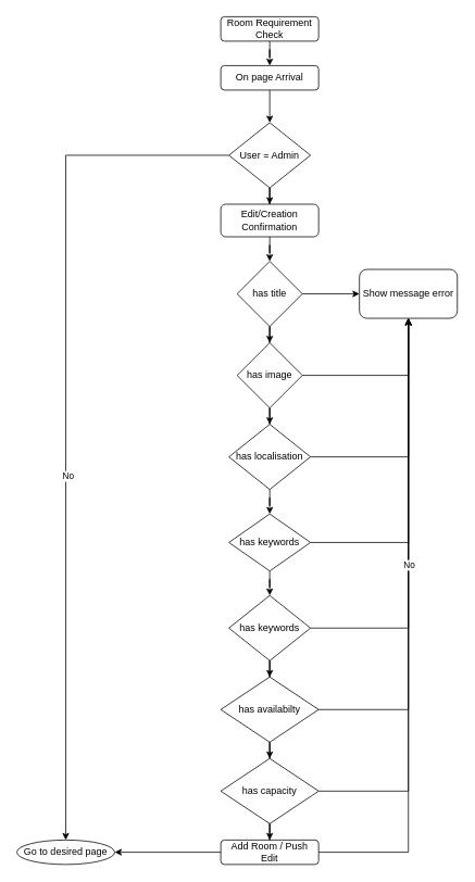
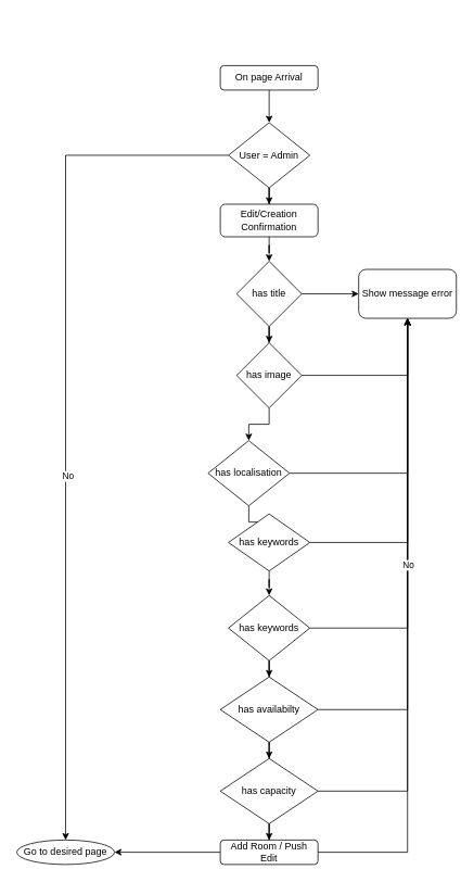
  <mxCell id="0" />
  <mxCell id="1" parent="0" />
- <mxCell id="2" value="" style="edgeStyle=orthogonalEdgeStyle;rounded=0;orthogonalLoop=1;jettySize=auto;html=1;" edge="1" parent="1" source="3" target="26"><mxGeometry relative="1" as="geometry" /></mxCell>
- <mxCell id="3" value="Room Requirement Check" style="rounded=1;whiteSpace=wrap;html=1;" vertex="1" parent="1"><mxGeometry x="270" y="20" width="120" height="30" as="geometry" /></mxCell>
  <mxCell id="4" value="" style="edgeStyle=orthogonalEdgeStyle;rounded=0;orthogonalLoop=1;jettySize=auto;html=1;" edge="1" parent="1" source="6" target="9"><mxGeometry relative="1" as="geometry" /></mxCell>
  <mxCell id="5" value="" style="edgeStyle=orthogonalEdgeStyle;rounded=0;orthogonalLoop=1;jettySize=auto;html=1;" edge="1" parent="1" source="6" target="38"><mxGeometry relative="1" as="geometry" /></mxCell>
  <mxCell id="6" value="has title" style="rhombus;whiteSpace=wrap;html=1;" vertex="1" parent="1"><mxGeometry x="290" y="320" width="80" height="80" as="geometry" /></mxCell>
  <mxCell id="7" value="" style="edgeStyle=orthogonalEdgeStyle;rounded=0;orthogonalLoop=1;jettySize=auto;html=1;" edge="1" parent="1" source="9" target="12"><mxGeometry relative="1" as="geometry" /></mxCell>
  <mxCell id="8" style="edgeStyle=orthogonalEdgeStyle;rounded=0;orthogonalLoop=1;jettySize=auto;html=1;entryX=0.5;entryY=1;entryDx=0;entryDy=0;exitX=1;exitY=0.5;exitDx=0;exitDy=0;" edge="1" parent="1" source="9" target="38"><mxGeometry relative="1" as="geometry" /></mxCell>
  <mxCell id="9" value="has image" style="rhombus;whiteSpace=wrap;html=1;" vertex="1" parent="1"><mxGeometry x="290" y="420" width="80" height="80" as="geometry" /></mxCell>
  <mxCell id="10" value="" style="edgeStyle=orthogonalEdgeStyle;rounded=0;orthogonalLoop=1;jettySize=auto;html=1;" edge="1" parent="1" source="12" target="15"><mxGeometry relative="1" as="geometry" /></mxCell>
  <mxCell id="11" style="edgeStyle=orthogonalEdgeStyle;rounded=0;orthogonalLoop=1;jettySize=auto;html=1;entryX=0.5;entryY=1;entryDx=0;entryDy=0;endArrow=none;" edge="1" parent="1" source="12" target="38"><mxGeometry relative="1" as="geometry" /></mxCell>
- <mxCell id="12" value="has localisation" style="rhombus;whiteSpace=wrap;html=1;" vertex="1" parent="1"><mxGeometry x="280" y="520" width="100" height="80" as="geometry" /></mxCell>
+ <mxCell id="12" value="has localisation" style="rhombus;whiteSpace=wrap;html=1;" vertex="1" parent="1"><mxGeometry x="255" y="540" width="100" height="80" as="geometry" /></mxCell>
  <mxCell id="13" value="" style="edgeStyle=orthogonalEdgeStyle;rounded=0;orthogonalLoop=1;jettySize=auto;html=1;" edge="1" parent="1" source="15" target="18"><mxGeometry relative="1" as="geometry" /></mxCell>
  <mxCell id="14" style="edgeStyle=orthogonalEdgeStyle;rounded=0;orthogonalLoop=1;jettySize=auto;html=1;" edge="1" parent="1" source="15" target="38"><mxGeometry relative="1" as="geometry" /></mxCell>
  <mxCell id="15" value="has keywords" style="rhombus;whiteSpace=wrap;html=1;" vertex="1" parent="1"><mxGeometry x="280" y="630" width="100" height="70" as="geometry" /></mxCell>
  <mxCell id="16" value="" style="edgeStyle=orthogonalEdgeStyle;rounded=0;orthogonalLoop=1;jettySize=auto;html=1;" edge="1" parent="1" source="18" target="29"><mxGeometry relative="1" as="geometry" /></mxCell>
  <mxCell id="17" style="edgeStyle=orthogonalEdgeStyle;rounded=0;orthogonalLoop=1;jettySize=auto;html=1;entryX=0.5;entryY=1;entryDx=0;entryDy=0;" edge="1" parent="1" source="18" target="38"><mxGeometry relative="1" as="geometry" /></mxCell>
  <mxCell id="18" value="has keywords" style="rhombus;whiteSpace=wrap;html=1;" vertex="1" parent="1"><mxGeometry x="280" y="730" width="100" height="80" as="geometry" /></mxCell>
  <mxCell id="19" value="" style="edgeStyle=orthogonalEdgeStyle;rounded=0;orthogonalLoop=1;jettySize=auto;html=1;" edge="1" parent="1" source="22" target="24"><mxGeometry relative="1" as="geometry" /></mxCell>
  <mxCell id="20" style="edgeStyle=orthogonalEdgeStyle;rounded=0;orthogonalLoop=1;jettySize=auto;html=1;exitX=0;exitY=0.5;exitDx=0;exitDy=0;entryX=0.5;entryY=0;entryDx=0;entryDy=0;" edge="1" parent="1" source="22" target="33"><mxGeometry relative="1" as="geometry"><mxPoint x="60" y="190" as="targetPoint" /><Array as="points"><mxPoint x="80" y="190" /></Array></mxGeometry></mxCell>
  <mxCell id="21" value="No" style="edgeLabel;html=1;align=center;verticalAlign=middle;resizable=0;points=[];" vertex="1" connectable="0" parent="20"><mxGeometry x="0.134" y="-3" relative="1" as="geometry"><mxPoint x="5" y="3" as="offset" /></mxGeometry></mxCell>
  <mxCell id="22" value="User = Admin" style="rhombus;whiteSpace=wrap;html=1;" vertex="1" parent="1"><mxGeometry x="280" y="150" width="100" height="80" as="geometry" /></mxCell>
  <mxCell id="23" value="" style="edgeStyle=orthogonalEdgeStyle;rounded=0;orthogonalLoop=1;jettySize=auto;html=1;" edge="1" parent="1" source="24" target="6"><mxGeometry relative="1" as="geometry" /></mxCell>
  <mxCell id="24" value="Edit/Creation Confirmation" style="rounded=1;whiteSpace=wrap;html=1;" vertex="1" parent="1"><mxGeometry x="270" y="250" width="120" height="40" as="geometry" /></mxCell>
  <mxCell id="25" value="" style="edgeStyle=orthogonalEdgeStyle;rounded=0;orthogonalLoop=1;jettySize=auto;html=1;" edge="1" parent="1" source="26" target="22"><mxGeometry relative="1" as="geometry" /></mxCell>
  <mxCell id="26" value="On page Arrival" style="rounded=1;whiteSpace=wrap;html=1;" vertex="1" parent="1"><mxGeometry x="270" y="80" width="120" height="30" as="geometry" /></mxCell>
  <mxCell id="27" value="" style="edgeStyle=orthogonalEdgeStyle;rounded=0;orthogonalLoop=1;jettySize=auto;html=1;" edge="1" parent="1" source="29" target="32"><mxGeometry relative="1" as="geometry" /></mxCell>
  <mxCell id="28" style="edgeStyle=orthogonalEdgeStyle;rounded=0;orthogonalLoop=1;jettySize=auto;html=1;entryX=0.5;entryY=1;entryDx=0;entryDy=0;" edge="1" parent="1" source="29" target="38"><mxGeometry relative="1" as="geometry" /></mxCell>
  <mxCell id="29" value="has availabilty" style="rhombus;whiteSpace=wrap;html=1;" vertex="1" parent="1"><mxGeometry x="270" y="830" width="120" height="80" as="geometry" /></mxCell>
  <mxCell id="30" value="" style="edgeStyle=orthogonalEdgeStyle;rounded=0;orthogonalLoop=1;jettySize=auto;html=1;" edge="1" parent="1" source="32" target="37"><mxGeometry relative="1" as="geometry" /></mxCell>
  <mxCell id="31" style="edgeStyle=orthogonalEdgeStyle;rounded=0;orthogonalLoop=1;jettySize=auto;html=1;entryX=0.5;entryY=1;entryDx=0;entryDy=0;" edge="1" parent="1" source="32" target="38"><mxGeometry relative="1" as="geometry" /></mxCell>
  <mxCell id="32" value="has capacity" style="rhombus;whiteSpace=wrap;html=1;" vertex="1" parent="1"><mxGeometry x="270" y="930" width="120" height="80" as="geometry" /></mxCell>
  <mxCell id="33" value="Go to desired page" style="ellipse;whiteSpace=wrap;html=1;" vertex="1" parent="1"><mxGeometry x="20" y="1030" width="120" height="30" as="geometry" /></mxCell>
  <mxCell id="34" style="edgeStyle=orthogonalEdgeStyle;rounded=0;orthogonalLoop=1;jettySize=auto;html=1;entryX=1;entryY=0.5;entryDx=0;entryDy=0;" edge="1" parent="1" source="37" target="33"><mxGeometry relative="1" as="geometry" /></mxCell>
  <mxCell id="35" style="edgeStyle=orthogonalEdgeStyle;rounded=0;orthogonalLoop=1;jettySize=auto;html=1;entryX=0.5;entryY=1;entryDx=0;entryDy=0;" edge="1" parent="1" source="37" target="38"><mxGeometry relative="1" as="geometry" /></mxCell>
  <mxCell id="36" value="No" style="edgeLabel;html=1;align=center;verticalAlign=middle;resizable=0;points=[];" vertex="1" connectable="0" parent="35"><mxGeometry x="0.208" relative="1" as="geometry"><mxPoint y="-1" as="offset" /></mxGeometry></mxCell>
  <mxCell id="37" value="Add Room / Push Edit" style="rounded=1;whiteSpace=wrap;html=1;" vertex="1" parent="1"><mxGeometry x="270" y="1030" width="120" height="30" as="geometry" /></mxCell>
  <mxCell id="38" value="Show message error" style="rounded=1;whiteSpace=wrap;html=1;" vertex="1" parent="1"><mxGeometry x="440" y="330" width="120" height="60" as="geometry" /></mxCell>
